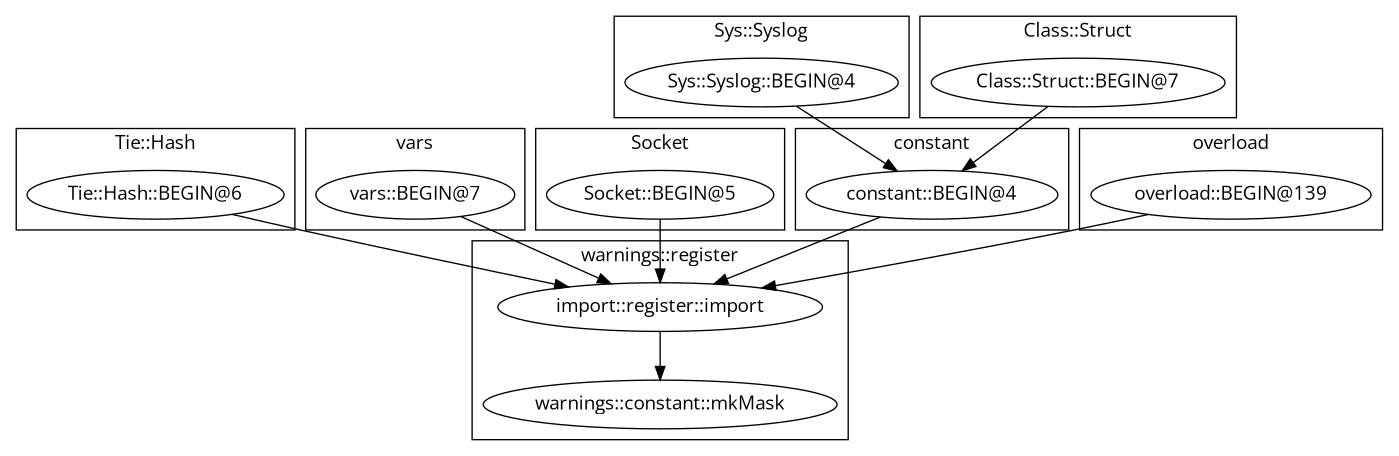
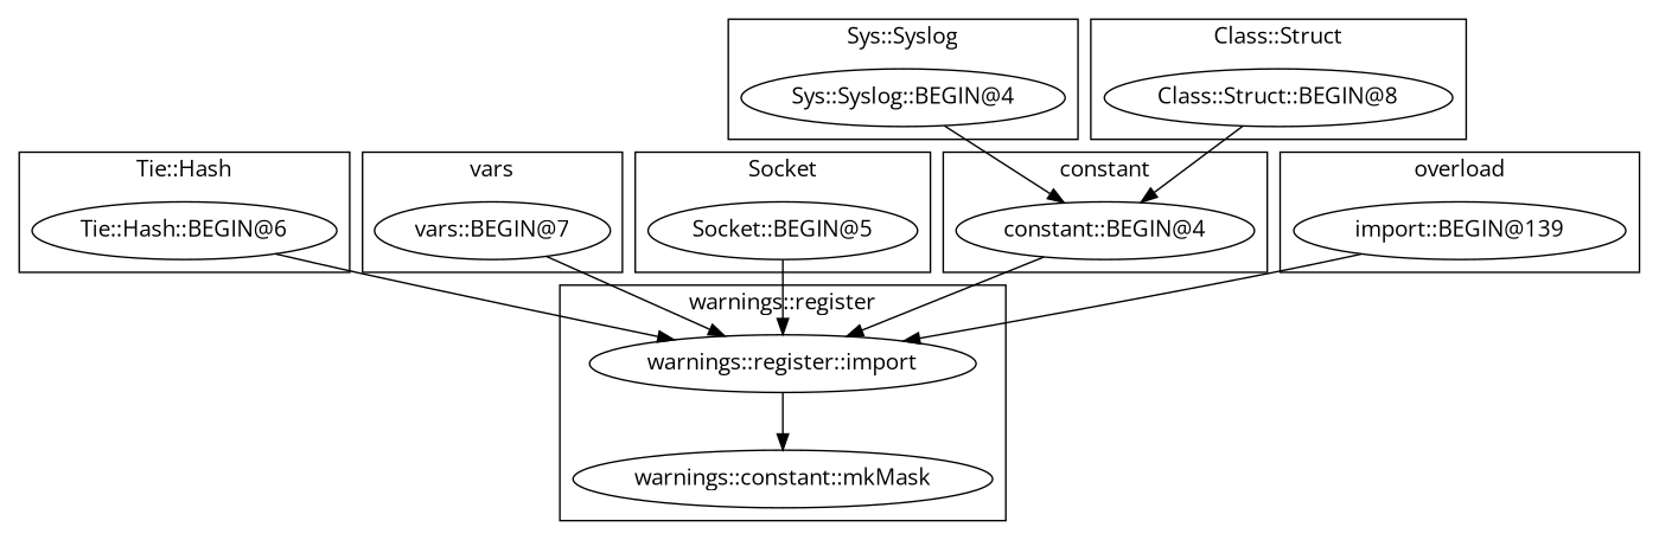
  digraph {
    fontname="Open Sans"
    node [fontname="Open Sans"]
    edge [fontname="Open Sans"]
    "Tie::Hash::BEGIN@6"
    "vars::BEGIN@7"
    "Sys::Syslog::BEGIN@4"
    n4 [label="Socket::BEGIN@5"]
    "constant::BEGIN@4"
-   "Class::Struct::BEGIN@8" [label="Class::Struct::BEGIN@7"]
-   "overload::BEGIN@139"
+   "Class::Struct::BEGIN@8"
+   "overload::BEGIN@139" [label="import::BEGIN@139"]
    n8 [label="warnings::constant::mkMask"]
-   "warnings::register::import" [label="import::register::import"]
+   "warnings::register::import"
    subgraph cluster_1 {
      label="Tie::Hash"
      "Tie::Hash::BEGIN@6"
    }
    subgraph cluster_2 {
      label=vars
      "vars::BEGIN@7"
    }
    subgraph cluster_3 {
      label="Sys::Syslog"
      "Sys::Syslog::BEGIN@4"
    }
    subgraph cluster_4 {
      label=Socket
      n4
    }
    subgraph cluster_5 {
      label=constant
      "constant::BEGIN@4"
    }
    subgraph cluster_6 {
      label="Class::Struct"
      "Class::Struct::BEGIN@8"
    }
    subgraph cluster_7 {
      label=overload
      "overload::BEGIN@139"
    }
    subgraph cluster_8 {
      label="warnings::register"
      n8
      "warnings::register::import"
    }
    "Tie::Hash::BEGIN@6" -> "warnings::register::import"
    "vars::BEGIN@7" -> "warnings::register::import"
    "Sys::Syslog::BEGIN@4" -> "constant::BEGIN@4"
    n4 -> "warnings::register::import"
    "constant::BEGIN@4" -> "warnings::register::import"
    "Class::Struct::BEGIN@8" -> "constant::BEGIN@4"
    "overload::BEGIN@139" -> "warnings::register::import"
    "warnings::register::import" -> n8
  }
